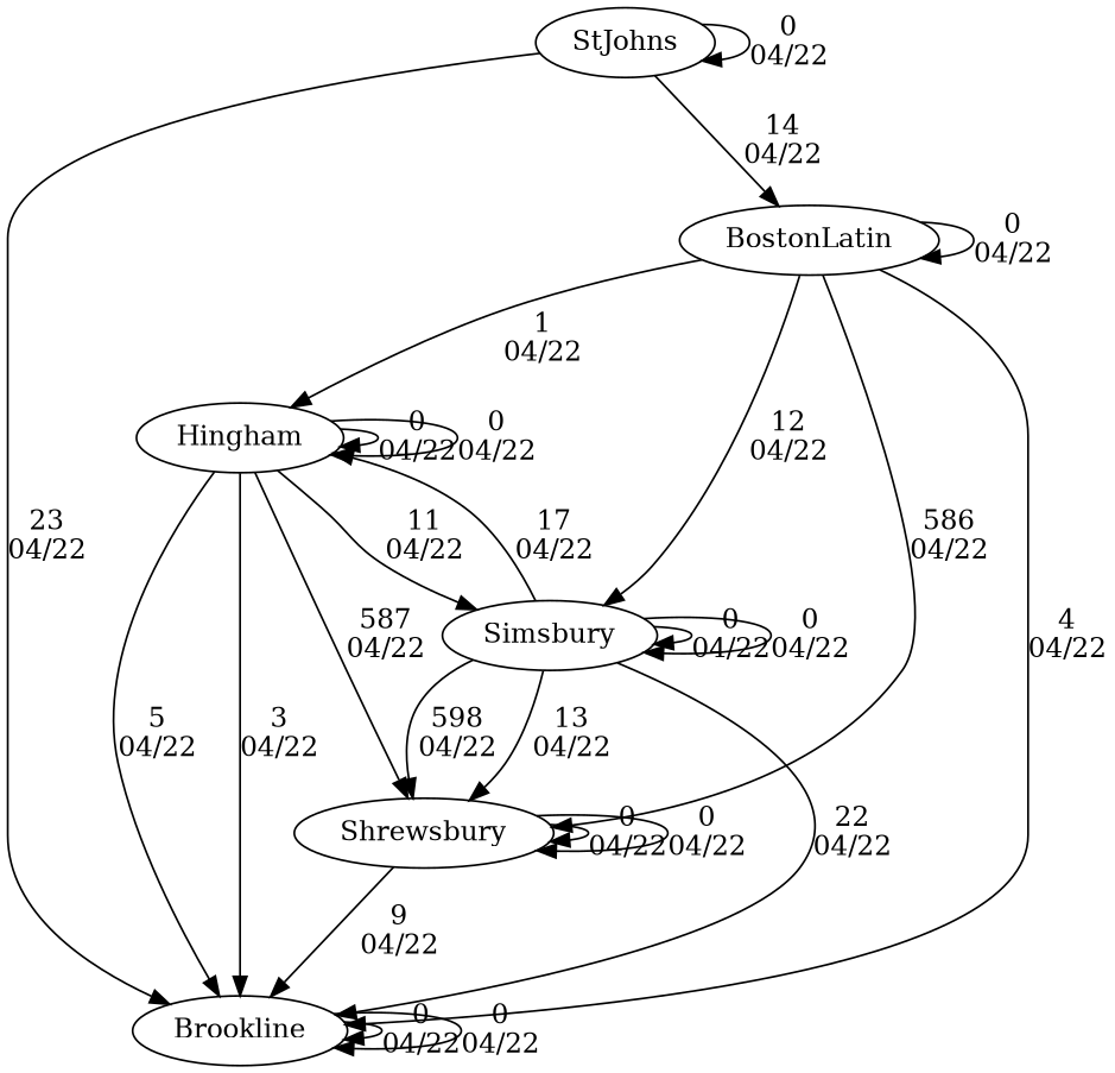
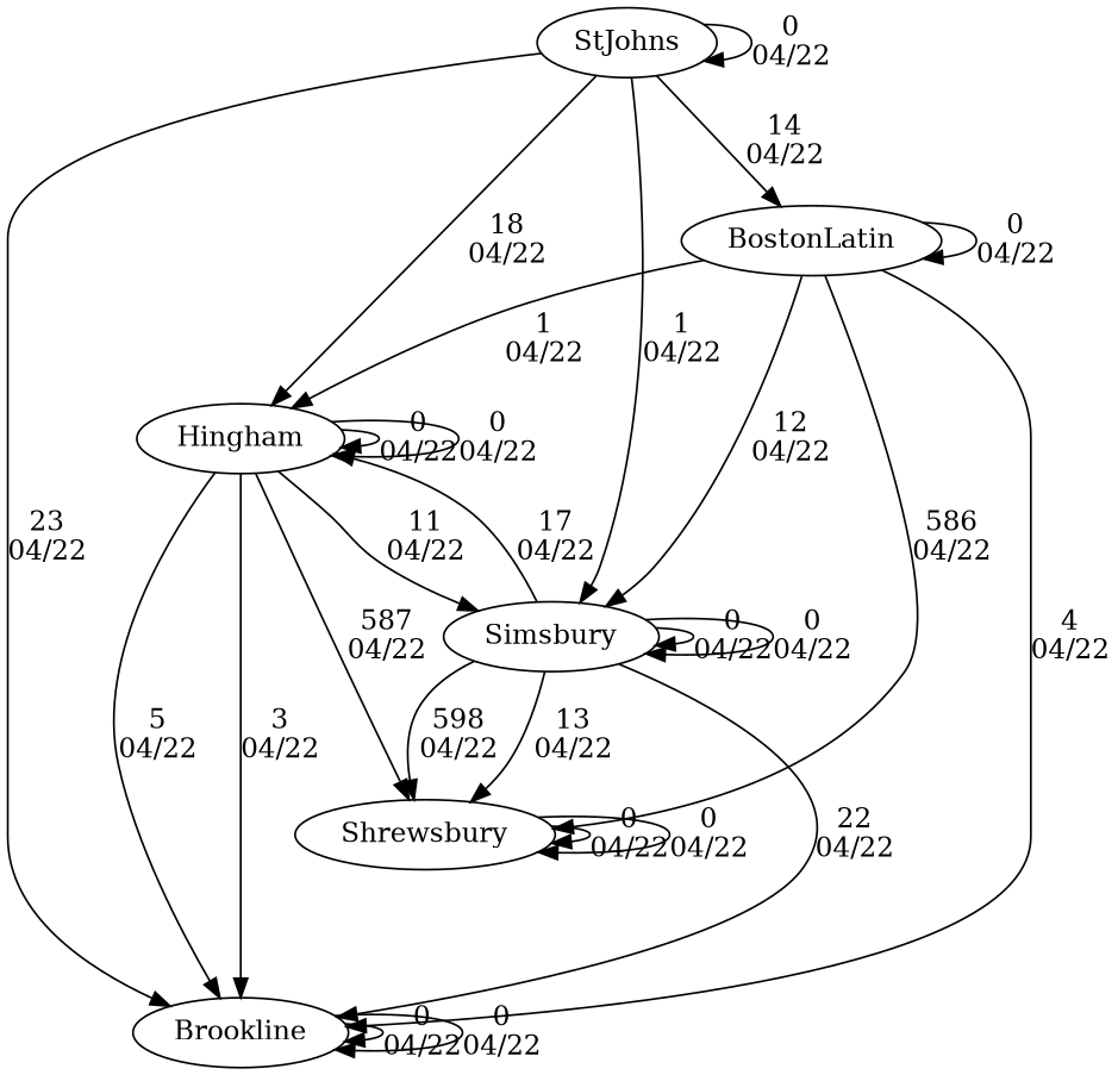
  digraph {
    edge [random=random weight=100]
    Hingham
    Brookline
    Shrewsbury
    Simsbury
    StJohns
    BostonLatin
    Hingham -> Hingham [label="0\n04/22"]
    Hingham -> Hingham [label="0\n04/22"]
    Hingham -> Brookline [label="5\n04/22" weight=95]
    Hingham -> Brookline [label="3\n04/22" weight=97]
    Hingham -> Shrewsbury [label="587\n04/22" weight=-487]
    Hingham -> Simsbury [label="11\n04/22" weight=89]
    Brookline -> Brookline [label="0\n04/22"]
    Brookline -> Brookline [label="0\n04/22"]
-   Shrewsbury -> Brookline [label="9\n04/22" weight=91]
    Shrewsbury -> Shrewsbury [label="0\n04/22"]
    Shrewsbury -> Shrewsbury [label="0\n04/22"]
    Simsbury -> Hingham [label="17\n04/22" weight=83]
    Simsbury -> Brookline [label="22\n04/22" weight=78]
    Simsbury -> Shrewsbury [label="13\n04/22" weight=87]
    Simsbury -> Shrewsbury [label="598\n04/22" weight=-498]
    Simsbury -> Simsbury [label="0\n04/22"]
    Simsbury -> Simsbury [label="0\n04/22"]
+   StJohns -> Hingham [label="18\n04/22" weight=82]
    StJohns -> Brookline [label="23\n04/22" weight=77]
+   StJohns -> Simsbury [label="1\n04/22" weight=99]
    StJohns -> StJohns [label="0\n04/22"]
    StJohns -> BostonLatin [label="14\n04/22" weight=86]
    BostonLatin -> Hingham [label="1\n04/22" weight=99]
    BostonLatin -> Brookline [label="4\n04/22" weight=96]
    BostonLatin -> Shrewsbury [label="586\n04/22" weight=-486]
    BostonLatin -> Simsbury [label="12\n04/22" weight=88]
    BostonLatin -> BostonLatin [label="0\n04/22"]
  }
